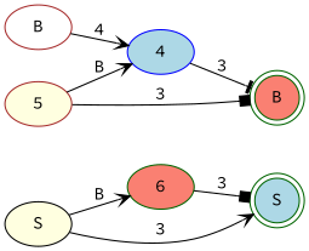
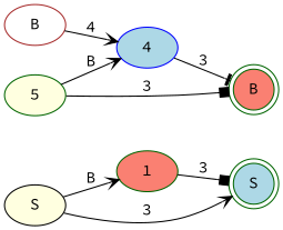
  digraph {
    fontname="Source Code Pro"
    rankdir=LR
    node [color=darkgreen fillcolor=lightyellow fontname="Source Code Pro" style=filled]
    edge [arrowhead=vee fontname="Source Code Pro"]
    n1 [color=black label=S]
-   1 [fillcolor=salmon label=6]
+   1 [fillcolor=salmon]
    n3 [fillcolor=lightblue label=S shape=doublecircle]
    n4 [color=brown fillcolor=white label=B]
    4 [color=blue fillcolor=lightblue]
    n6 [fillcolor=salmon label=B shape=doublecircle]
-   5 [color=brown]
+   5
    n1 -> 1 [label=B]
    n1 -> n3 [label=3]
    1 -> n3 [arrowhead=box label=3]
    n4 -> 4 [label=4]
    4 -> n6 [arrowhead=tee label=3]
    5 -> 4 [label=B]
    5 -> n6 [arrowhead=box label=3]
  }
